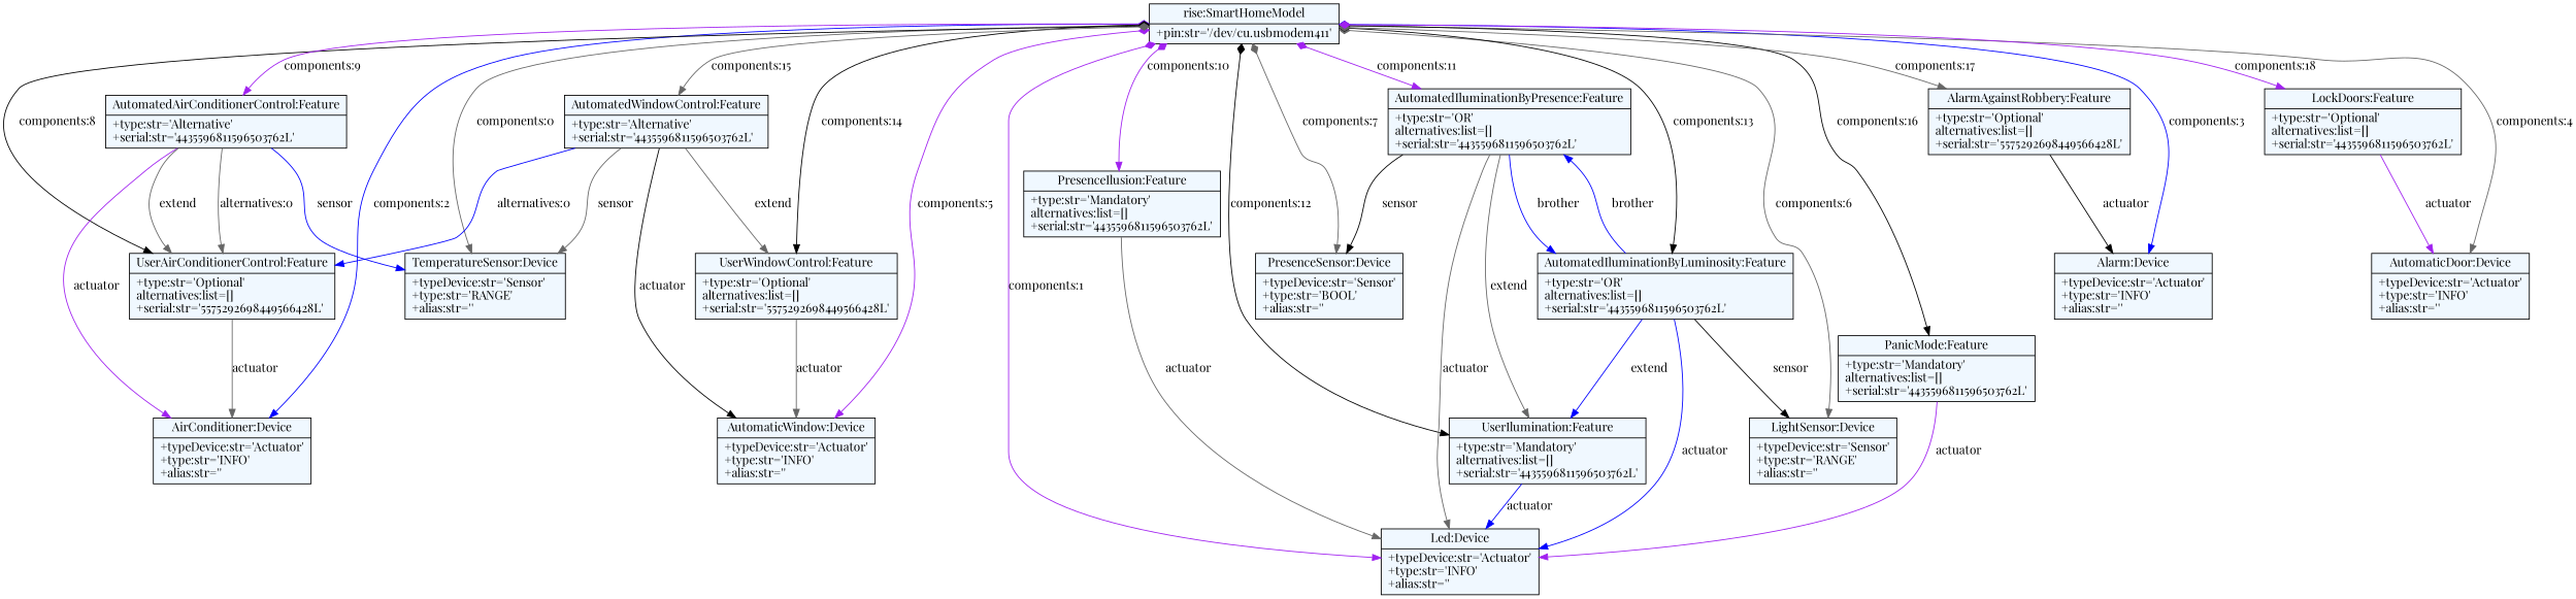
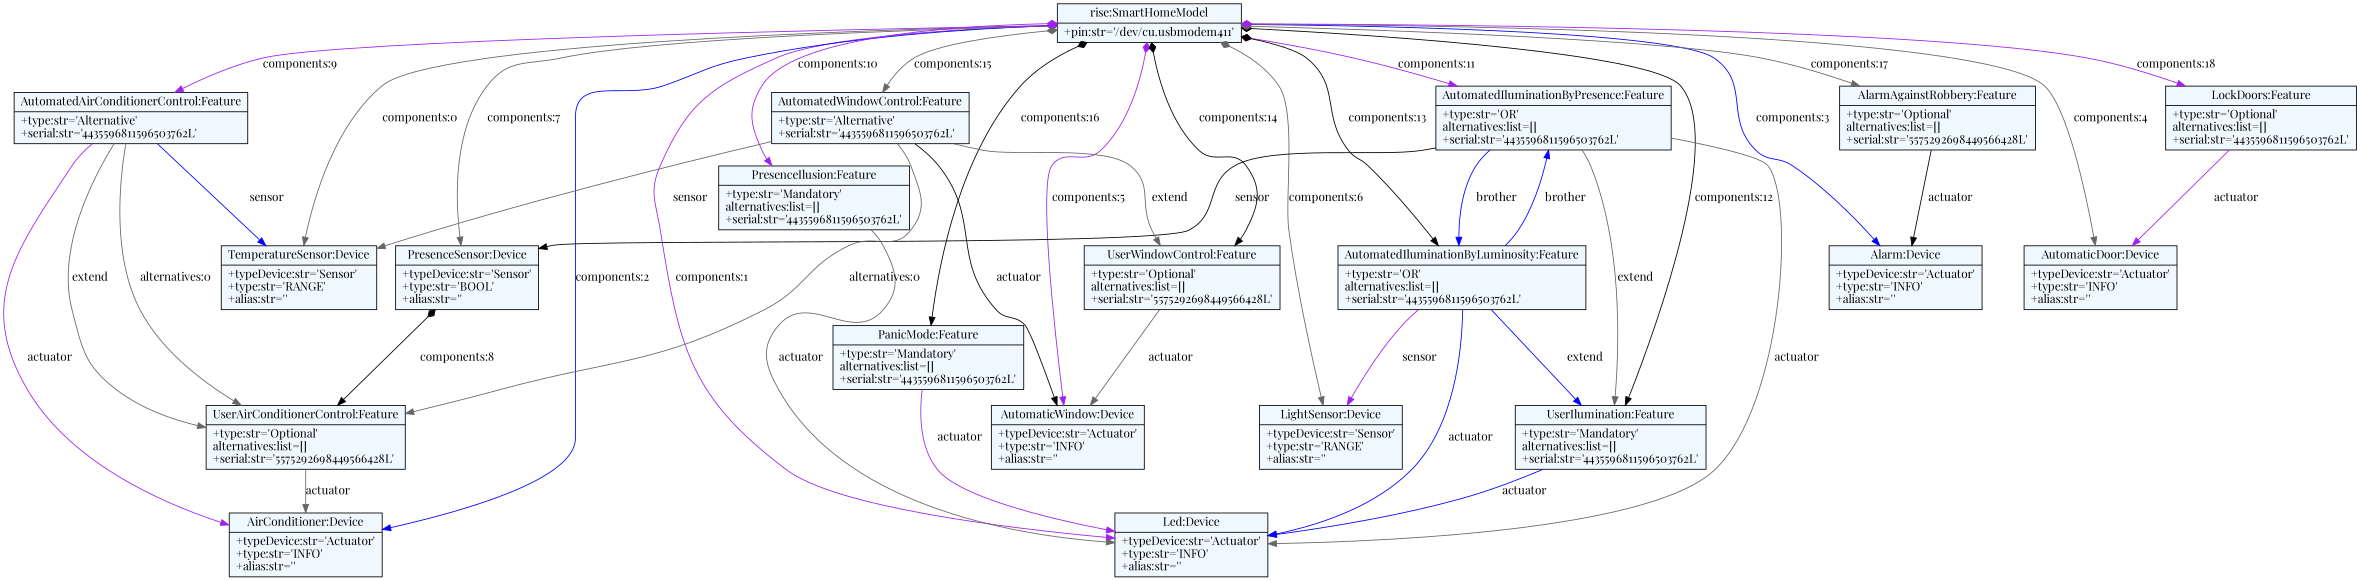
  digraph {
    fontname="Playfair Display"
    fontsize=8
    nodesep=0.3
    node [fillcolor=aliceblue fontname="Playfair Display" shape=record style=filled]
    edge [arrowtail=empty color=gray40 dir=black fontname="Playfair Display"]
    n1 [label="{rise:SmartHomeModel|+pin:str='/dev/cu.usbmodem411'\l}"]
    n2 [label="{TemperatureSensor:Device|+typeDevice:str='Sensor'\l+type:str='RANGE'\l+alias:str=''\l}"]
    n3 [label="{Led:Device|+typeDevice:str='Actuator'\l+type:str='INFO'\l+alias:str=''\l}"]
    n4 [label="{AirConditioner:Device|+typeDevice:str='Actuator'\l+type:str='INFO'\l+alias:str=''\l}"]
    n5 [label="{Alarm:Device|+typeDevice:str='Actuator'\l+type:str='INFO'\l+alias:str=''\l}"]
    n6 [label="{AutomaticDoor:Device|+typeDevice:str='Actuator'\l+type:str='INFO'\l+alias:str=''\l}"]
    n7 [label="{AutomaticWindow:Device|+typeDevice:str='Actuator'\l+type:str='INFO'\l+alias:str=''\l}"]
    n8 [label="{LightSensor:Device|+typeDevice:str='Sensor'\l+type:str='RANGE'\l+alias:str=''\l}"]
    n9 [label="{PresenceSensor:Device|+typeDevice:str='Sensor'\l+type:str='BOOL'\l+alias:str=''\l}"]
    n10 [label="{UserAirConditionerControl:Feature|+type:str='Optional'\lalternatives:list=[]\l+serial:str='5575292698449566428L'\l}"]
    n11 [label="{AutomatedAirConditionerControl:Feature|+type:str='Alternative'\l+serial:str='4435596811596503762L'\l}"]
    n12 [label="{PresenceIlusion:Feature|+type:str='Mandatory'\lalternatives:list=[]\l+serial:str='4435596811596503762L'\l}"]
    n13 [label="{AutomatedIluminationByPresence:Feature|+type:str='OR'\lalternatives:list=[]\l+serial:str='4435596811596503762L'\l}"]
    n14 [label="{UserIlumination:Feature|+type:str='Mandatory'\lalternatives:list=[]\l+serial:str='4435596811596503762L'\l}"]
    n15 [label="{AutomatedIluminationByLuminosity:Feature|+type:str='OR'\lalternatives:list=[]\l+serial:str='4435596811596503762L'\l}"]
    n16 [label="{UserWindowControl:Feature|+type:str='Optional'\lalternatives:list=[]\l+serial:str='5575292698449566428L'\l}"]
    n17 [label="{AutomatedWindowControl:Feature|+type:str='Alternative'\l+serial:str='4435596811596503762L'\l}"]
    n18 [label="{PanicMode:Feature|+type:str='Mandatory'\lalternatives:list=[]\l+serial:str='4435596811596503762L'\l}"]
    n19 [label="{AlarmAgainstRobbery:Feature|+type:str='Optional'\lalternatives:list=[]\l+serial:str='5575292698449566428L'\l}"]
    n20 [label="{LockDoors:Feature|+type:str='Optional'\lalternatives:list=[]\l+serial:str='4435596811596503762L'\l}"]
    n1 -> n2 [arrowtail=diamond dir=both label="components:0"]
    n1 -> n3 [arrowtail=diamond color=purple dir=both label="components:1"]
    n1 -> n4 [arrowtail=diamond color=blue dir=both label="components:2"]
    n1 -> n5 [arrowtail=diamond color=blue dir=both label="components:3"]
    n1 -> n6 [arrowtail=diamond dir=both label="components:4"]
    n1 -> n7 [arrowtail=diamond color=purple dir=both label="components:5"]
    n1 -> n8 [arrowtail=diamond dir=both label="components:6"]
    n1 -> n9 [arrowtail=diamond dir=both label="components:7"]
-   n1 -> n10 [arrowtail=diamond color=black dir=both label="components:8"]
+   n9 -> n10 [arrowtail=diamond color=black dir=both label="components:8"]
    n1 -> n11 [arrowtail=diamond color=purple dir=both label="components:9"]
    n1 -> n12 [arrowtail=diamond color=purple dir=both label="components:10"]
    n1 -> n13 [arrowtail=diamond color=purple dir=both label="components:11"]
    n1 -> n14 [arrowtail=diamond color=black dir=both label="components:12"]
    n1 -> n15 [arrowtail=diamond color=black dir=both label="components:13"]
    n1 -> n16 [arrowtail=diamond color=black dir=both label="components:14"]
    n1 -> n17 [arrowtail=diamond dir=both label="components:15"]
    n1 -> n18 [arrowtail=diamond color=black dir=both label="components:16"]
    n1 -> n19 [arrowtail=diamond dir=both label="components:17"]
    n1 -> n20 [arrowtail=diamond color=purple dir=both label="components:18"]
    n10 -> n4 [label=actuator]
    n11 -> n2 [color=blue label=sensor]
    n11 -> n4 [color=purple label=actuator]
    n11 -> n10 [label=extend]
    n11 -> n10 [label="alternatives:0"]
    n12 -> n3 [label=actuator]
    n13 -> n3 [label=actuator]
    n13 -> n9 [color=black label=sensor]
    n13 -> n14 [label=extend]
    n13 -> n15 [color=blue label=brother]
    n14 -> n3 [color=blue label=actuator]
    n15 -> n3 [color=blue label=actuator]
-   n15 -> n8 [color=black label=sensor]
+   n15 -> n8 [color=purple label=sensor]
    n15 -> n13 [color=blue label=brother]
    n15 -> n14 [color=blue label=extend]
    n16 -> n7 [label=actuator]
    n17 -> n2 [label=sensor]
    n17 -> n7 [color=black label=actuator]
-   n17 -> n10 [color=blue label="alternatives:0"]
+   n17 -> n10 [label="alternatives:0"]
    n17 -> n16 [label=extend]
    n18 -> n3 [color=purple label=actuator]
    n19 -> n5 [color=black label=actuator]
    n20 -> n6 [color=purple label=actuator]
  }
